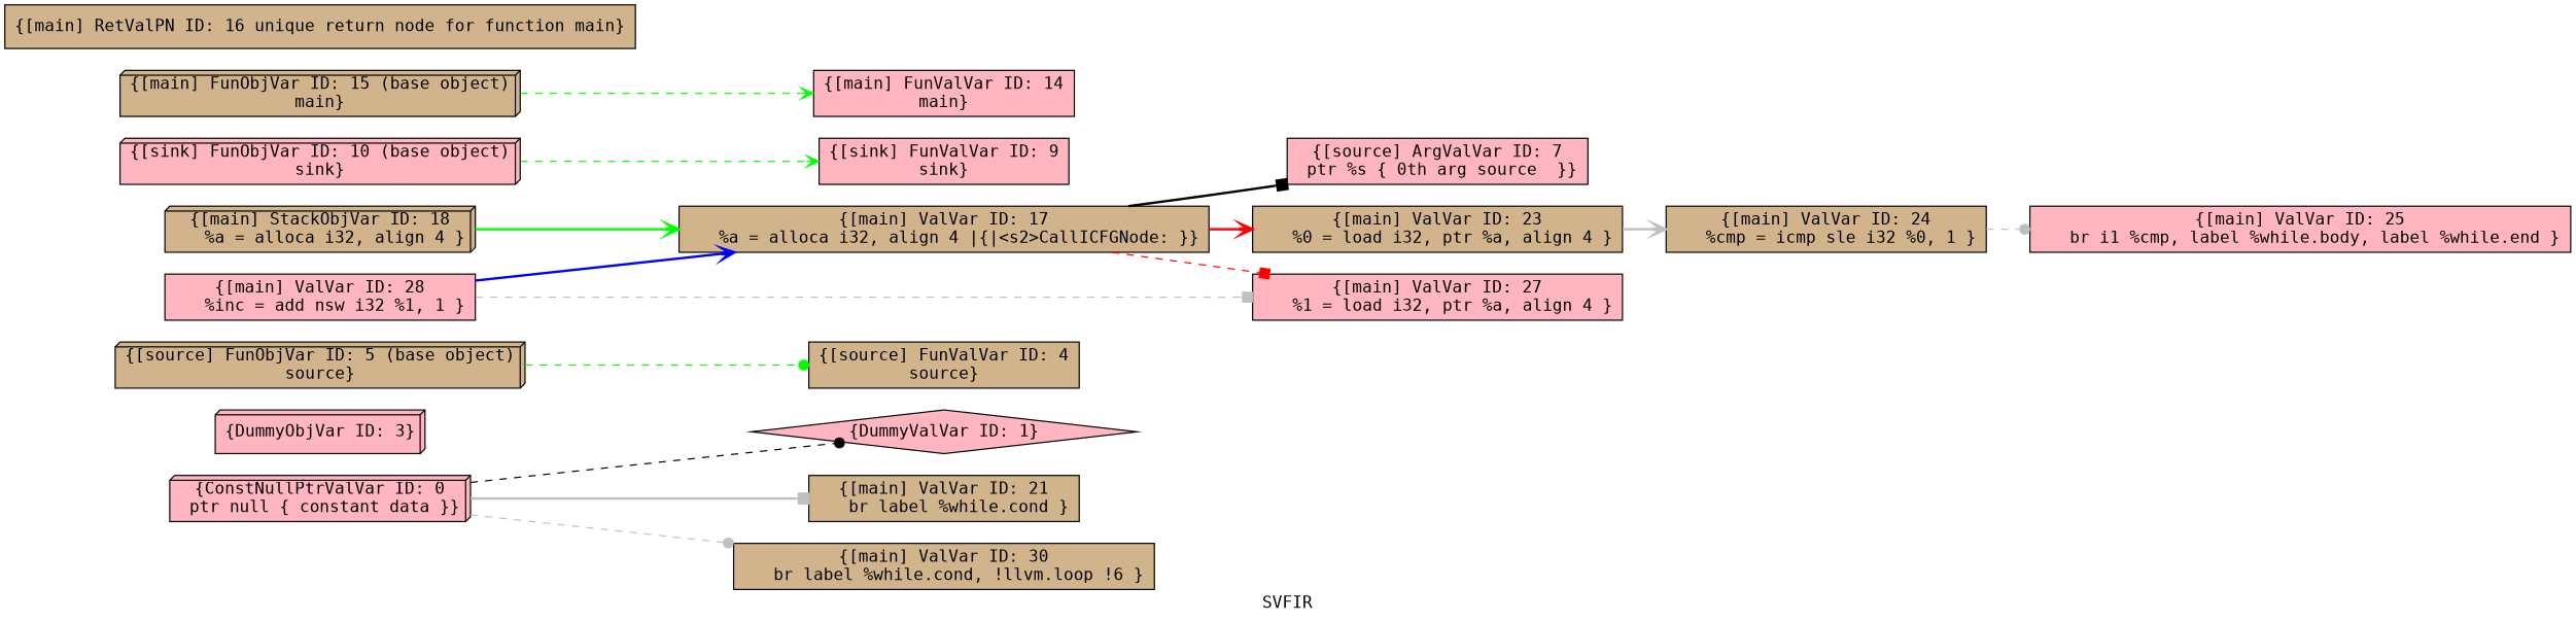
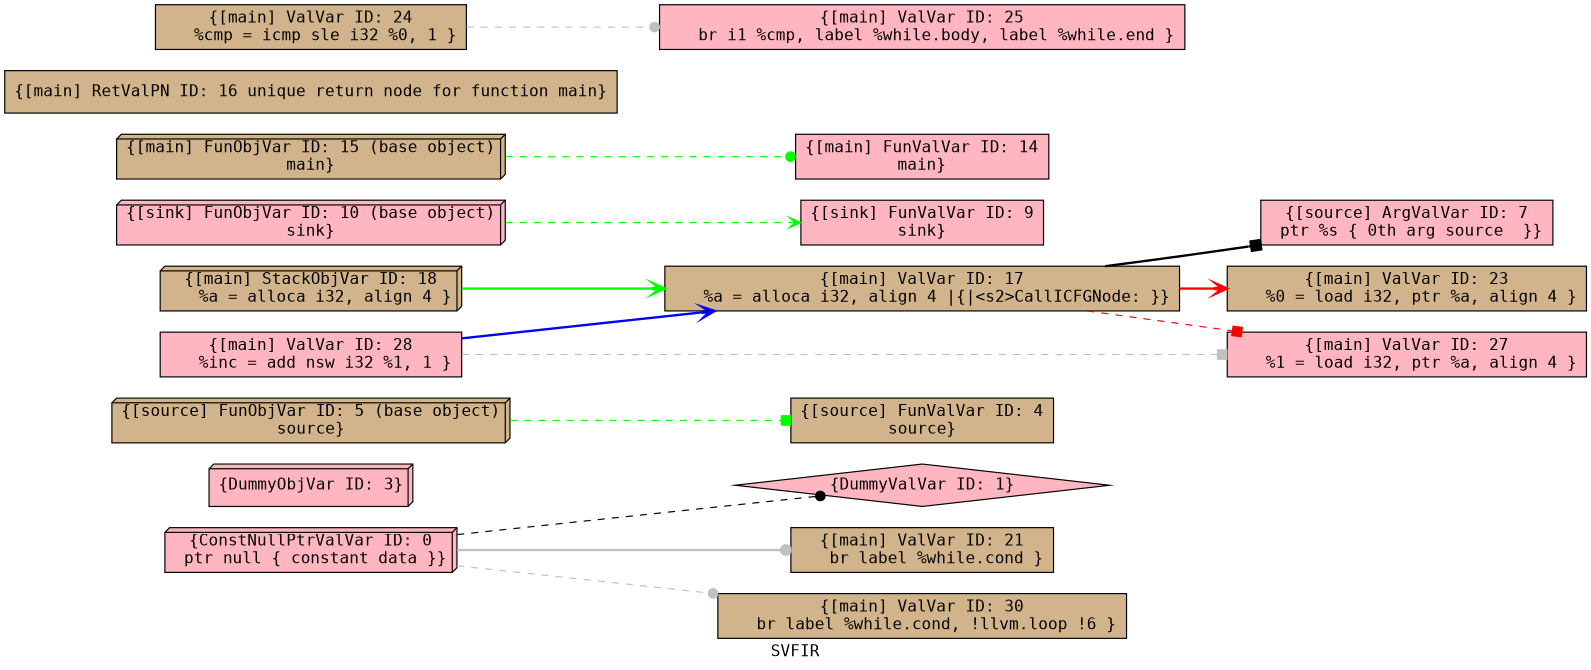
  digraph {
    fontname="DejaVu Sans Mono"
    label=SVFIR
    rankdir=LR
    node [fillcolor=lightpink fontname="DejaVu Sans Mono" shape=box style=filled]
    edge [arrowhead=dot color=grey fontname="DejaVu Sans Mono" style=dashed]
    n1 [label="{ConstNullPtrValVar ID: 0\n ptr null \{ constant data \}}" shape=box3d]
    n2 [label="{DummyValVar ID: 1}" shape=diamond]
    n3 [fillcolor=tan label="{[main] ValVar ID: 21\n   br label %while.cond }"]
    n4 [fillcolor=tan label="{[main] ValVar ID: 30\n   br label %while.cond, !llvm.loop !6 }"]
    n5 [label="{DummyObjVar ID: 3}" shape=box3d]
    n6 [fillcolor=tan label="{[source] FunValVar ID: 4\nsource}"]
    n7 [fillcolor=tan label="{[source] FunObjVar ID: 5 (base object)\nsource}" shape=box3d]
    n8 [label="{[source] ArgValVar ID: 7\n ptr %s \{ 0th arg source  \}}"]
    n9 [label="{[sink] FunValVar ID: 9\nsink}"]
    n10 [label="{[sink] FunObjVar ID: 10 (base object)\nsink}" shape=box3d]
    n11 [label="{[main] FunValVar ID: 14\nmain}"]
    n12 [fillcolor=tan label="{[main] FunObjVar ID: 15 (base object)\nmain}" shape=box3d]
    n13 [fillcolor=tan label="{[main] RetValPN ID: 16 unique return node for function main}"]
    n14 [fillcolor=tan label="{[main] ValVar ID: 17\n   %a = alloca i32, align 4 |{|<s2>CallICFGNode: }}"]
    n15 [fillcolor=tan label="{[main] ValVar ID: 23\n   %0 = load i32, ptr %a, align 4 }"]
    n16 [label="{[main] ValVar ID: 27\n   %1 = load i32, ptr %a, align 4 }"]
    n17 [fillcolor=tan label="{[main] ValVar ID: 24\n   %cmp = icmp sle i32 %0, 1 }"]
    n18 [label="{[main] ValVar ID: 25\n   br i1 %cmp, label %while.body, label %while.end }"]
    n19 [label="{[main] ValVar ID: 28\n   %inc = add nsw i32 %1, 1 }"]
    n20 [fillcolor=tan label="{[main] StackObjVar ID: 18\n   %a = alloca i32, align 4 }" shape=box3d]
    n1 -> n2 [color=black]
-   n1 -> n3 [arrowhead=box style=bold]
+   n1 -> n3 [style=bold]
    n1 -> n4
-   n7 -> n6 [color=green]
+   n7 -> n6 [arrowhead=box color=green]
    n10 -> n9 [arrowhead=vee color=green]
-   n12 -> n11 [arrowhead=vee color=green]
+   n12 -> n11 [color=green]
    n14 -> n8 [arrowhead=box color=black style=bold tailport=s2]
    n14 -> n15 [arrowhead=vee color=red style=bold]
    n14 -> n16 [arrowhead=box color=red]
-   n15 -> n17 [arrowhead=vee style=bold]
    n17 -> n18
    n19 -> n14 [arrowhead=vee color=blue style=bold]
    n19 -> n16 [arrowhead=box]
    n20 -> n14 [arrowhead=vee color=green style=bold]
  }
